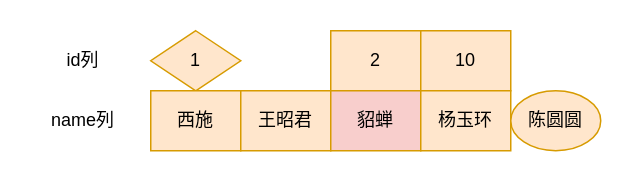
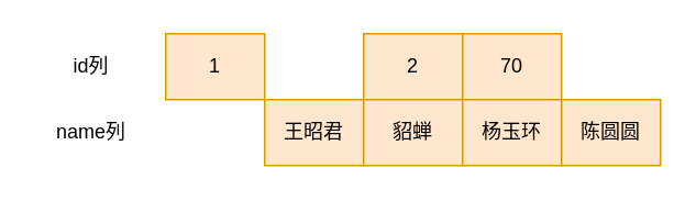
  <mxCell id="0" />
  <mxCell id="1" parent="0" />
  <mxCell id="2" value="id列" style="text;html=1;strokeColor=none;fillColor=none;align=center;verticalAlign=middle;whiteSpace=wrap;rounded=0;" vertex="1" parent="1"><mxGeometry x="20" y="30" width="70" height="20" as="geometry" /></mxCell>
  <mxCell id="3" value="name列" style="text;html=1;strokeColor=none;fillColor=none;align=center;verticalAlign=middle;whiteSpace=wrap;rounded=0;" vertex="1" parent="1"><mxGeometry x="20" y="70" width="70" height="20" as="geometry" /></mxCell>
- <mxCell id="4" value="1" style="rhombus;whiteSpace=wrap;html=1;fillColor=#ffe6cc;strokeColor=#d79b00;" vertex="1" parent="1"><mxGeometry x="100" y="20" width="60" height="40" as="geometry" /></mxCell>
- <mxCell id="5" value="&lt;span&gt;西施&lt;/span&gt;" style="rounded=0;whiteSpace=wrap;html=1;fillColor=#ffe6cc;strokeColor=#d79b00;" vertex="1" parent="1"><mxGeometry x="100" y="60" width="60" height="40" as="geometry" /></mxCell>
+ <mxCell id="4" value="1" style="rounded=0;whiteSpace=wrap;html=1;fillColor=#ffe6cc;strokeColor=#d79b00;" vertex="1" parent="1"><mxGeometry x="100" y="20" width="60" height="40" as="geometry" /></mxCell>
  <mxCell id="6" value="&lt;span&gt;王昭君&lt;/span&gt;" style="rounded=0;whiteSpace=wrap;html=1;fillColor=#ffe6cc;strokeColor=#d79b00;" vertex="1" parent="1"><mxGeometry x="160" y="60" width="60" height="40" as="geometry" /></mxCell>
  <mxCell id="7" value="2" style="rounded=0;whiteSpace=wrap;html=1;gradientDirection=north;fillColor=#ffe6cc;strokeColor=#d79b00;" vertex="1" parent="1"><mxGeometry x="220" y="20" width="60" height="40" as="geometry" /></mxCell>
- <mxCell id="8" value="&lt;span&gt;貂蝉&lt;/span&gt;" style="rounded=0;whiteSpace=wrap;html=1;fillColor=#f8cecc;strokeColor=#d79b00;" vertex="1" parent="1"><mxGeometry x="220" y="60" width="60" height="40" as="geometry" /></mxCell>
- <mxCell id="9" value="10" style="rounded=0;whiteSpace=wrap;html=1;fillColor=#ffe6cc;strokeColor=#d79b00;" vertex="1" parent="1"><mxGeometry x="280" y="20" width="60" height="40" as="geometry" /></mxCell>
+ <mxCell id="8" value="&lt;span&gt;貂蝉&lt;/span&gt;" style="rounded=0;whiteSpace=wrap;html=1;fillColor=#ffe6cc;strokeColor=#d79b00;" vertex="1" parent="1"><mxGeometry x="220" y="60" width="60" height="40" as="geometry" /></mxCell>
+ <mxCell id="9" value="70" style="rounded=0;whiteSpace=wrap;html=1;fillColor=#ffe6cc;strokeColor=#d79b00;" vertex="1" parent="1"><mxGeometry x="280" y="20" width="60" height="40" as="geometry" /></mxCell>
  <mxCell id="10" value="&lt;span&gt;杨玉环&lt;/span&gt;" style="rounded=0;whiteSpace=wrap;html=1;fillColor=#ffe6cc;strokeColor=#d79b00;" vertex="1" parent="1"><mxGeometry x="280" y="60" width="60" height="40" as="geometry" /></mxCell>
- <mxCell id="11" value="&lt;span&gt;陈圆圆&lt;/span&gt;" style="ellipse;whiteSpace=wrap;html=1;fillColor=#ffe6cc;strokeColor=#d79b00;" vertex="1" parent="1"><mxGeometry x="340" y="60" width="60" height="40" as="geometry" /></mxCell>
+ <mxCell id="11" value="&lt;span&gt;陈圆圆&lt;/span&gt;" style="rounded=0;whiteSpace=wrap;html=1;fillColor=#ffe6cc;strokeColor=#d79b00;" vertex="1" parent="1"><mxGeometry x="340" y="60" width="60" height="40" as="geometry" /></mxCell>
